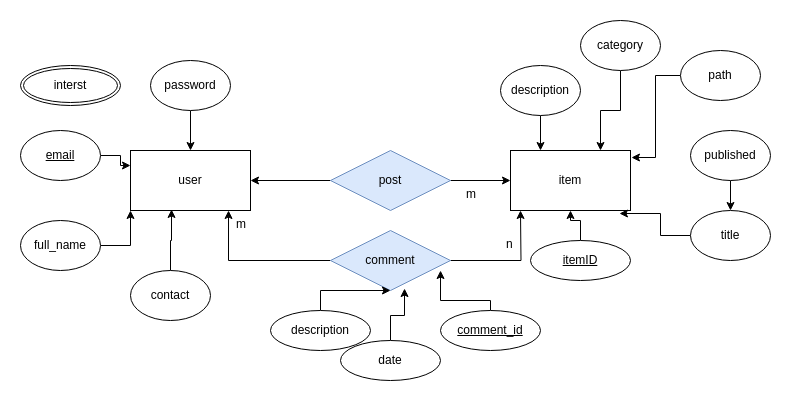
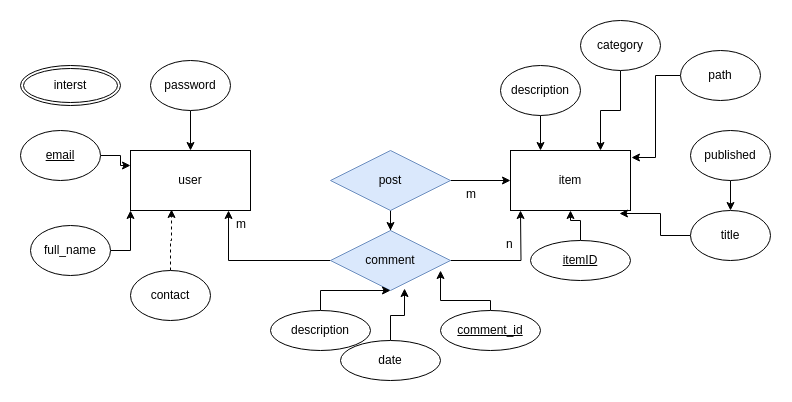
  <mxCell id="0" />
  <mxCell id="1" parent="0" />
- <mxCell id="2" style="edgeStyle=orthogonalEdgeStyle;rounded=0;orthogonalLoop=1;jettySize=auto;html=1;entryX=1;entryY=0.5;entryDx=0;entryDy=0;" parent="1" source="4" target="6" edge="1"><mxGeometry relative="1" as="geometry" /></mxCell>
+ <mxCell id="2" style="edgeStyle=orthogonalEdgeStyle;rounded=0;orthogonalLoop=1;jettySize=auto;html=1;" parent="1" source="4" target="32" edge="1"><mxGeometry relative="1" as="geometry" /></mxCell>
  <mxCell id="3" style="edgeStyle=orthogonalEdgeStyle;rounded=0;orthogonalLoop=1;jettySize=auto;html=1;entryX=0;entryY=0.5;entryDx=0;entryDy=0;" parent="1" source="4" target="17" edge="1"><mxGeometry relative="1" as="geometry" /></mxCell>
  <mxCell id="4" value="post" style="shape=rhombus;perimeter=rhombusPerimeter;whiteSpace=wrap;html=1;align=center;fillColor=#dae8fc;strokeColor=#6c8ebf;" parent="1" vertex="1"><mxGeometry x="330" y="150" width="120" height="60" as="geometry" /></mxCell>
  <mxCell id="5" value="" style="group;" parent="1" vertex="1" connectable="0"><mxGeometry x="20" y="60" width="230" height="260" as="geometry" /></mxCell>
  <mxCell id="6" value="user" style="rounded=0;whiteSpace=wrap;html=1;" parent="5" vertex="1"><mxGeometry x="110" y="90" width="120" height="60" as="geometry" /></mxCell>
  <mxCell id="7" style="edgeStyle=orthogonalEdgeStyle;rounded=0;orthogonalLoop=1;jettySize=auto;html=1;entryX=0;entryY=0.25;entryDx=0;entryDy=0;" parent="5" source="8" target="6" edge="1"><mxGeometry relative="1" as="geometry" /></mxCell>
  <mxCell id="8" value="&lt;u&gt;email&lt;/u&gt;" style="ellipse;whiteSpace=wrap;html=1;" parent="5" vertex="1"><mxGeometry y="70" width="80" height="50" as="geometry" /></mxCell>
  <mxCell id="9" style="edgeStyle=orthogonalEdgeStyle;rounded=0;orthogonalLoop=1;jettySize=auto;html=1;entryX=0;entryY=1;entryDx=0;entryDy=0;" parent="5" source="10" target="6" edge="1"><mxGeometry relative="1" as="geometry" /></mxCell>
- <mxCell id="10" value="full_name" style="ellipse;whiteSpace=wrap;html=1;" parent="5" vertex="1"><mxGeometry y="160" width="80" height="50" as="geometry" /></mxCell>
- <mxCell id="11" style="edgeStyle=orthogonalEdgeStyle;rounded=0;orthogonalLoop=1;jettySize=auto;html=1;entryX=0.342;entryY=0.983;entryDx=0;entryDy=0;entryPerimeter=0;" parent="5" source="12" target="6" edge="1"><mxGeometry relative="1" as="geometry" /></mxCell>
+ <mxCell id="10" value="full_name" style="ellipse;whiteSpace=wrap;html=1;" parent="5" vertex="1"><mxGeometry x="10" y="165" width="80" height="50" as="geometry" /></mxCell>
+ <mxCell id="11" style="edgeStyle=orthogonalEdgeStyle;rounded=0;orthogonalLoop=1;jettySize=auto;html=1;entryX=0.342;entryY=0.983;entryDx=0;entryDy=0;entryPerimeter=0;dashed=1;" parent="5" source="12" target="6" edge="1"><mxGeometry relative="1" as="geometry" /></mxCell>
  <mxCell id="12" value="contact" style="ellipse;whiteSpace=wrap;html=1;" parent="5" vertex="1"><mxGeometry x="110" y="210" width="80" height="50" as="geometry" /></mxCell>
  <mxCell id="13" style="edgeStyle=orthogonalEdgeStyle;rounded=0;orthogonalLoop=1;jettySize=auto;html=1;entryX=0.5;entryY=0;entryDx=0;entryDy=0;" parent="5" source="14" target="6" edge="1"><mxGeometry relative="1" as="geometry" /></mxCell>
  <mxCell id="14" value="password" style="ellipse;whiteSpace=wrap;html=1;" parent="5" vertex="1"><mxGeometry x="130" width="80" height="50" as="geometry" /></mxCell>
  <mxCell id="15" value="interst" style="ellipse;shape=doubleEllipse;margin=3;whiteSpace=wrap;html=1;align=center;" parent="5" vertex="1"><mxGeometry y="5" width="100" height="40" as="geometry" /></mxCell>
  <mxCell id="16" value="" style="group;" parent="1" vertex="1" connectable="0"><mxGeometry x="500" y="20" width="270" height="260" as="geometry" /></mxCell>
  <mxCell id="17" value="item" style="rounded=0;whiteSpace=wrap;html=1;" parent="16" vertex="1"><mxGeometry x="10" y="130" width="120" height="60" as="geometry" /></mxCell>
  <mxCell id="18" style="edgeStyle=orthogonalEdgeStyle;rounded=0;orthogonalLoop=1;jettySize=auto;html=1;entryX=0.908;entryY=1.05;entryDx=0;entryDy=0;entryPerimeter=0;" parent="16" source="19" target="17" edge="1"><mxGeometry relative="1" as="geometry" /></mxCell>
  <mxCell id="19" value="title" style="ellipse;whiteSpace=wrap;html=1;" parent="16" vertex="1"><mxGeometry x="190" y="190" width="80" height="50" as="geometry" /></mxCell>
  <mxCell id="20" style="edgeStyle=orthogonalEdgeStyle;rounded=0;orthogonalLoop=1;jettySize=auto;html=1;entryX=0.75;entryY=0;entryDx=0;entryDy=0;" parent="16" source="21" target="17" edge="1"><mxGeometry relative="1" as="geometry" /></mxCell>
  <mxCell id="21" value="category" style="ellipse;whiteSpace=wrap;html=1;" parent="16" vertex="1"><mxGeometry x="80" width="80" height="50" as="geometry" /></mxCell>
  <mxCell id="22" style="edgeStyle=orthogonalEdgeStyle;rounded=0;orthogonalLoop=1;jettySize=auto;html=1;entryX=0.25;entryY=0;entryDx=0;entryDy=0;" parent="16" source="23" target="17" edge="1"><mxGeometry relative="1" as="geometry" /></mxCell>
  <mxCell id="23" value="description" style="ellipse;whiteSpace=wrap;html=1;" parent="16" vertex="1"><mxGeometry y="45" width="80" height="50" as="geometry" /></mxCell>
  <mxCell id="24" style="edgeStyle=orthogonalEdgeStyle;rounded=0;orthogonalLoop=1;jettySize=auto;html=1;entryX=1.008;entryY=0.117;entryDx=0;entryDy=0;entryPerimeter=0;" parent="16" source="25" target="17" edge="1"><mxGeometry relative="1" as="geometry" /></mxCell>
  <mxCell id="25" value="path" style="ellipse;whiteSpace=wrap;html=1;" parent="16" vertex="1"><mxGeometry x="180" y="30" width="80" height="50" as="geometry" /></mxCell>
  <mxCell id="26" style="edgeStyle=orthogonalEdgeStyle;rounded=0;orthogonalLoop=1;jettySize=auto;html=1;" parent="16" source="27" target="19" edge="1"><mxGeometry relative="1" as="geometry" /></mxCell>
  <mxCell id="27" value="published" style="ellipse;whiteSpace=wrap;html=1;" parent="16" vertex="1"><mxGeometry x="190" y="110" width="80" height="50" as="geometry" /></mxCell>
  <mxCell id="28" style="edgeStyle=orthogonalEdgeStyle;rounded=0;orthogonalLoop=1;jettySize=auto;html=1;" parent="16" source="29" target="17" edge="1"><mxGeometry relative="1" as="geometry" /></mxCell>
  <mxCell id="29" value="itemID" style="ellipse;whiteSpace=wrap;html=1;align=center;fontStyle=4;" parent="16" vertex="1"><mxGeometry x="30" y="220" width="100" height="40" as="geometry" /></mxCell>
  <mxCell id="30" style="edgeStyle=orthogonalEdgeStyle;rounded=0;orthogonalLoop=1;jettySize=auto;html=1;entryX=0.817;entryY=1;entryDx=0;entryDy=0;entryPerimeter=0;" parent="1" source="32" target="6" edge="1"><mxGeometry relative="1" as="geometry" /></mxCell>
  <mxCell id="31" style="edgeStyle=orthogonalEdgeStyle;rounded=0;orthogonalLoop=1;jettySize=auto;html=1;" parent="1" source="32" edge="1"><mxGeometry relative="1" as="geometry"><mxPoint x="520" y="210" as="targetPoint" /></mxGeometry></mxCell>
  <mxCell id="32" value="comment" style="shape=rhombus;perimeter=rhombusPerimeter;whiteSpace=wrap;html=1;align=center;fillColor=#dae8fc;strokeColor=#6c8ebf;" parent="1" vertex="1"><mxGeometry x="330" y="230" width="120" height="60" as="geometry" /></mxCell>
  <mxCell id="33" style="edgeStyle=orthogonalEdgeStyle;rounded=0;orthogonalLoop=1;jettySize=auto;html=1;" parent="1" source="34" target="32" edge="1"><mxGeometry relative="1" as="geometry" /></mxCell>
  <mxCell id="34" value="description" style="ellipse;whiteSpace=wrap;html=1;align=center;" parent="1" vertex="1"><mxGeometry x="270" y="310" width="100" height="40" as="geometry" /></mxCell>
  <mxCell id="35" style="edgeStyle=orthogonalEdgeStyle;rounded=0;orthogonalLoop=1;jettySize=auto;html=1;entryX=0.617;entryY=0.967;entryDx=0;entryDy=0;entryPerimeter=0;" parent="1" source="36" target="32" edge="1"><mxGeometry relative="1" as="geometry" /></mxCell>
  <mxCell id="36" value="date" style="ellipse;whiteSpace=wrap;html=1;align=center;" parent="1" vertex="1"><mxGeometry x="340" y="340" width="100" height="40" as="geometry" /></mxCell>
  <mxCell id="37" style="edgeStyle=orthogonalEdgeStyle;rounded=0;orthogonalLoop=1;jettySize=auto;html=1;entryX=0.917;entryY=0.667;entryDx=0;entryDy=0;entryPerimeter=0;" parent="1" source="38" target="32" edge="1"><mxGeometry relative="1" as="geometry"><Array as="points"><mxPoint x="490" y="300" /><mxPoint x="440" y="300" /></Array></mxGeometry></mxCell>
  <mxCell id="38" value="&lt;u&gt;comment_id&lt;/u&gt;" style="ellipse;whiteSpace=wrap;html=1;align=center;" parent="1" vertex="1"><mxGeometry x="440" y="310" width="100" height="40" as="geometry" /></mxCell>
  <mxCell id="39" value="m" style="text;strokeColor=none;fillColor=none;spacingLeft=4;spacingRight=4;overflow=hidden;rotatable=0;points=[[0,0.5],[1,0.5]];portConstraint=eastwest;fontSize=12;" parent="1" vertex="1"><mxGeometry x="460" y="180" width="40" height="30" as="geometry" /></mxCell>
  <mxCell id="40" value="m" style="text;strokeColor=none;fillColor=none;spacingLeft=4;spacingRight=4;overflow=hidden;rotatable=0;points=[[0,0.5],[1,0.5]];portConstraint=eastwest;fontSize=12;" parent="1" vertex="1"><mxGeometry x="230" y="210" width="40" height="30" as="geometry" /></mxCell>
  <mxCell id="41" value="n" style="text;strokeColor=none;fillColor=none;spacingLeft=4;spacingRight=4;overflow=hidden;rotatable=0;points=[[0,0.5],[1,0.5]];portConstraint=eastwest;fontSize=12;" parent="1" vertex="1"><mxGeometry x="500" y="230" width="40" height="30" as="geometry" /></mxCell>
